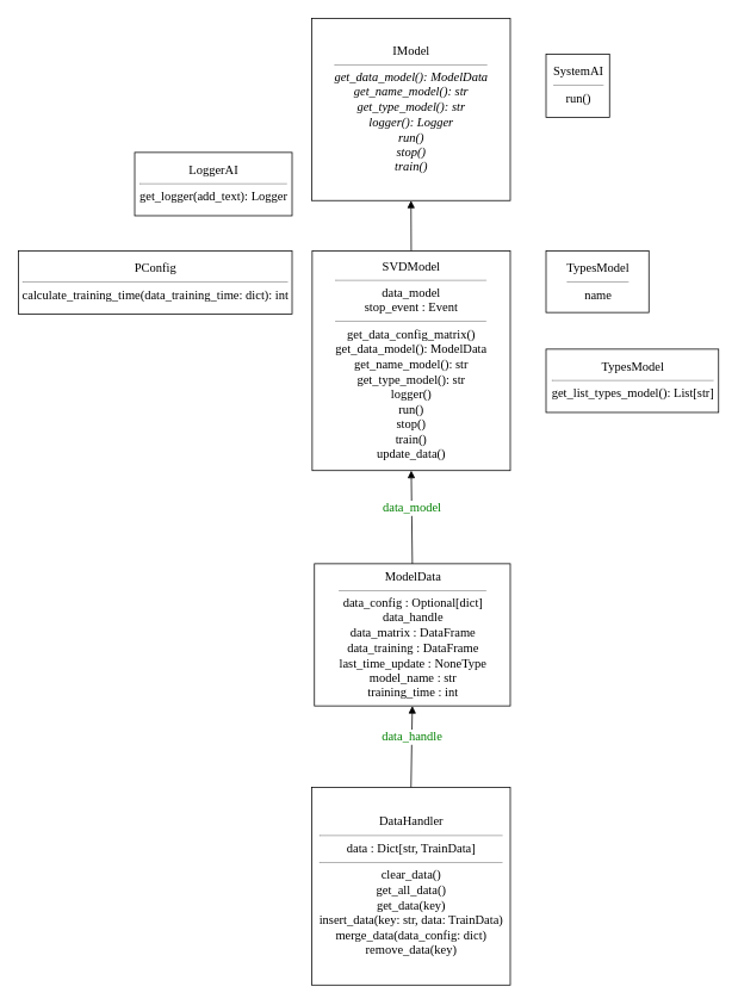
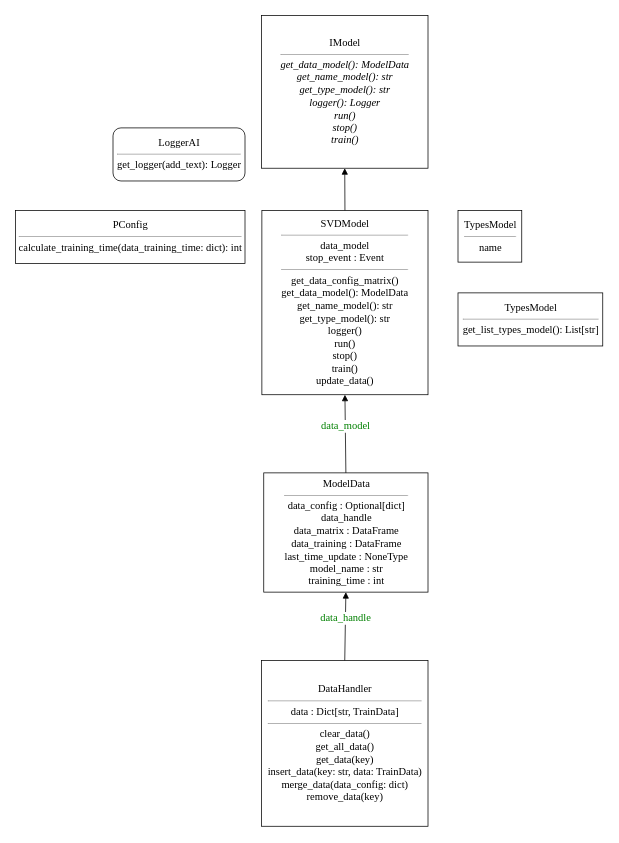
  <mxCell id="0" />
  <mxCell id="1" parent="0" />
  <mxCell id="2" value="&lt;font style='font-size: 14.0px;' face='Times New Roman,serif' color='#000000'&gt;DataHandler&lt;/font&gt;&lt;hr size='1'/&gt;&lt;div&gt;&lt;font style='font-size: 14.0px;' face='Times New Roman,serif' color='#000000'&gt;data : Dict[str, TrainData]&lt;/font&gt;&lt;/div&gt;&lt;hr size='1'/&gt;&lt;div&gt;&lt;font style='font-size: 14.0px;' face='Times New Roman,serif' color='#000000'&gt;clear_data()&lt;br/&gt;get_all_data()&lt;br/&gt;get_data(key)&lt;br/&gt;insert_data(key: str, data: TrainData)&lt;br/&gt;merge_data(data_config: dict)&lt;br/&gt;remove_data(key)&lt;/font&gt;&lt;/div&gt;" style="verticalAlign=middle;html=1;rounded=0;labelBackgroundColor=none;strokeColor=black;fillColor=none;strokeWidth=1;dashed=0;" parent="1" vertex="1"><mxGeometry x="348" y="880" width="222" height="221.2" as="geometry" /></mxCell>
  <mxCell id="3" value="&lt;font style='font-size: 14.0px;' face='Times New Roman,serif' color='#000000'&gt;ModelData&lt;/font&gt;&lt;hr size='1'/&gt;&lt;div&gt;&lt;font style='font-size: 14.0px;' face='Times New Roman,serif' color='#000000'&gt;data_config : Optional[dict]&lt;br/&gt;data_handle&lt;br/&gt;data_matrix : DataFrame&lt;br/&gt;data_training : DataFrame&lt;br/&gt;last_time_update : NoneType&lt;br/&gt;model_name : str&lt;br/&gt;training_time : int&lt;/font&gt;&lt;/div&gt;" style="verticalAlign=middle;html=1;rounded=0;labelBackgroundColor=none;strokeColor=black;fillColor=none;strokeWidth=1;dashed=0;" parent="1" vertex="1"><mxGeometry x="351" y="630" width="219" height="159" as="geometry" /></mxCell>
  <mxCell id="4" value="&lt;font style='font-size: 14.0px;' face='Times New Roman,serif' color='#000000'&gt;SVDModel&lt;/font&gt;&lt;hr size='1'/&gt;&lt;div&gt;&lt;font style='font-size: 14.0px;' face='Times New Roman,serif' color='#000000'&gt;data_model&lt;br/&gt;stop_event : Event&lt;/font&gt;&lt;/div&gt;&lt;hr size='1'/&gt;&lt;div&gt;&lt;font style='font-size: 14.0px;' face='Times New Roman,serif' color='#000000'&gt;get_data_config_matrix()&lt;br/&gt;get_data_model(): ModelData&lt;br/&gt;get_name_model(): str&lt;br/&gt;get_type_model(): str&lt;br/&gt;logger()&lt;br/&gt;run()&lt;br/&gt;stop()&lt;br/&gt;train()&lt;br/&gt;update_data()&lt;/font&gt;&lt;/div&gt;" style="verticalAlign=middle;html=1;rounded=0;labelBackgroundColor=none;strokeColor=black;fillColor=none;strokeWidth=1;dashed=0;" parent="1" vertex="1"><mxGeometry x="348.5" y="280" width="221.5" height="245.8" as="geometry" /></mxCell>
  <mxCell id="5" value="&lt;font style=&quot;font-size: 14.0px;&quot; face=&quot;Times New Roman,serif&quot; color=&quot;#000000&quot;&gt;IModel&lt;/font&gt;&lt;hr size=&quot;1&quot;&gt;&lt;div&gt;&lt;i&gt;&lt;font style=&quot;font-size: 14.0px;&quot; face=&quot;Times New Roman,serif&quot; color=&quot;#000000&quot;&gt;get_data_model(): ModelData&lt;br&gt;get_name_model(): str&lt;br&gt;get_type_model(): str&lt;br&gt;logger(): Logger&lt;br&gt;run()&lt;br&gt;stop()&lt;br&gt;train()&lt;/font&gt;&lt;/i&gt;&lt;/div&gt;" style="verticalAlign=middle;html=1;rounded=0;labelBackgroundColor=none;strokeColor=black;fillColor=none;strokeWidth=1;dashed=0;" parent="1" vertex="1"><mxGeometry x="348" y="20" width="222" height="203.8" as="geometry" /></mxCell>
- <mxCell id="6" value="&lt;font style='font-size: 14.0px;' face='Times New Roman,serif' color='#000000'&gt;LoggerAI&lt;/font&gt;&lt;hr size='1'/&gt;&lt;div&gt;&lt;font style='font-size: 14.0px;' face='Times New Roman,serif' color='#000000'&gt;get_logger(add_text): Logger&lt;/font&gt;&lt;/div&gt;" style="verticalAlign=middle;html=1;rounded=0;labelBackgroundColor=none;strokeColor=black;fillColor=none;strokeWidth=1;dashed=0;" parent="1" vertex="1"><mxGeometry x="150" y="170" width="176" height="70.8" as="geometry" /></mxCell>
+ <mxCell id="6" value="&lt;font style='font-size: 14.0px;' face='Times New Roman,serif' color='#000000'&gt;LoggerAI&lt;/font&gt;&lt;hr size='1'/&gt;&lt;div&gt;&lt;font style='font-size: 14.0px;' face='Times New Roman,serif' color='#000000'&gt;get_logger(add_text): Logger&lt;/font&gt;&lt;/div&gt;" style="verticalAlign=middle;html=1;labelBackgroundColor=none;strokeColor=black;fillColor=none;strokeWidth=1;dashed=0;rounded=1;" parent="1" vertex="1"><mxGeometry x="150" y="170" width="176" height="70.8" as="geometry" /></mxCell>
  <mxCell id="7" value="&lt;font style='font-size: 14.0px;' face='Times New Roman,serif' color='#000000'&gt;PConfig&lt;/font&gt;&lt;hr size='1'/&gt;&lt;div&gt;&lt;font style='font-size: 14.0px;' face='Times New Roman,serif' color='#000000'&gt;calculate_training_time(data_training_time: dict): int&lt;/font&gt;&lt;/div&gt;" style="verticalAlign=middle;html=1;rounded=0;labelBackgroundColor=none;strokeColor=black;fillColor=none;strokeWidth=1;dashed=0;" parent="1" vertex="1"><mxGeometry x="20" y="280" width="306" height="70.8" as="geometry" /></mxCell>
- <mxCell id="8" value="&lt;font style='font-size: 14.0px;' face='Times New Roman,serif' color='#000000'&gt;SystemAI&lt;/font&gt;&lt;hr size='1'/&gt;&lt;div&gt;&lt;font style='font-size: 14.0px;' face='Times New Roman,serif' color='#000000'&gt;run()&lt;/font&gt;&lt;/div&gt;" style="verticalAlign=middle;html=1;rounded=0;labelBackgroundColor=none;strokeColor=black;fillColor=none;strokeWidth=1;dashed=0;" parent="1" vertex="1"><mxGeometry x="610" y="60" width="71" height="70.8" as="geometry" /></mxCell>
- <mxCell id="9" value="&lt;font style='font-size: 14.0px;' face='Times New Roman,serif' color='#000000'&gt;TypesModel&lt;/font&gt;&lt;hr size='1'/&gt;&lt;div&gt;&lt;font style='font-size: 14.0px;' face='Times New Roman,serif' color='#000000'&gt;name&lt;/font&gt;&lt;/div&gt;" style="verticalAlign=middle;html=1;rounded=0;labelBackgroundColor=none;strokeColor=black;fillColor=none;strokeWidth=1;dashed=0;" parent="1" vertex="1"><mxGeometry x="610" y="280" width="115" height="69" as="geometry" /></mxCell>
+ <mxCell id="9" value="&lt;font style='font-size: 14.0px;' face='Times New Roman,serif' color='#000000'&gt;TypesModel&lt;/font&gt;&lt;hr size='1'/&gt;&lt;div&gt;&lt;font style='font-size: 14.0px;' face='Times New Roman,serif' color='#000000'&gt;name&lt;/font&gt;&lt;/div&gt;" style="verticalAlign=middle;html=1;rounded=0;labelBackgroundColor=none;strokeColor=black;fillColor=none;strokeWidth=1;dashed=0;" parent="1" vertex="1"><mxGeometry x="610" y="280" width="85" height="69" as="geometry" /></mxCell>
  <mxCell id="10" value="&lt;font style='font-size: 14.0px;' face='Times New Roman,serif' color='#000000'&gt;TypesModel&lt;/font&gt;&lt;hr size='1'/&gt;&lt;div&gt;&lt;font style='font-size: 14.0px;' face='Times New Roman,serif' color='#000000'&gt;get_list_types_model(): List[str]&lt;/font&gt;&lt;/div&gt;" style="verticalAlign=middle;html=1;rounded=0;labelBackgroundColor=none;strokeColor=black;fillColor=none;strokeWidth=1;dashed=0;" parent="1" vertex="1"><mxGeometry x="610" y="390" width="193" height="70.8" as="geometry" /></mxCell>
  <mxCell id="11" style="html=1;endArrow=block;dashed=0;endFill=1;startArrow=none;startFill=0;fillColor=black;strokeColor=black;strokeWidth=1;rounded=0;exitX=0.5;exitY=0.0;entryX=0.5;entryY=1.0;" parent="1" source="2" target="3" edge="1"><mxGeometry relative="1" as="geometry"><mxPoint x="439.5" y="788.76" as="sourcePoint" /><mxPoint x="439.5" y="749.06" as="targetPoint" /></mxGeometry></mxCell>
  <mxCell id="12" value="&lt;font style='font-size: 14.0px;' face='Times New Roman,serif' color='green'&gt;data_handle&lt;/font&gt;" style="edgeLabel;html=1;align=center;verticalAlign=bottom;resizable=0;points=[];" parent="11" vertex="1" connectable="0"><mxGeometry relative="1" as="geometry" /></mxCell>
  <mxCell id="13" style="html=1;endArrow=block;dashed=0;endFill=1;startArrow=none;startFill=0;fillColor=black;strokeColor=black;strokeWidth=1;rounded=0;exitX=0.5;exitY=0.0;entryX=0.5;entryY=1.0;" parent="1" source="3" target="4" edge="1"><mxGeometry relative="1" as="geometry"><mxPoint x="439.5" y="577.6" as="sourcePoint" /><mxPoint x="439.5" y="538.07" as="targetPoint" /></mxGeometry></mxCell>
  <mxCell id="14" value="&lt;font style='font-size: 14.0px;' face='Times New Roman,serif' color='green'&gt;data_model&lt;/font&gt;" style="edgeLabel;html=1;align=center;verticalAlign=bottom;resizable=0;points=[];" parent="13" vertex="1" connectable="0"><mxGeometry relative="1" as="geometry" /></mxCell>
  <mxCell id="15" style="html=1;endArrow=block;dashed=0;endFill=1;startArrow=none;startFill=0;fillColor=black;strokeColor=black;strokeWidth=1;rounded=0;exitX=0.5;exitY=0.0;entryX=0.5;entryY=1.0;" parent="1" source="4" target="5" edge="1"><mxGeometry relative="1" as="geometry"><mxPoint x="439.5" y="321.64" as="sourcePoint" /><mxPoint x="439.5" y="294.2" as="targetPoint" /></mxGeometry></mxCell>
